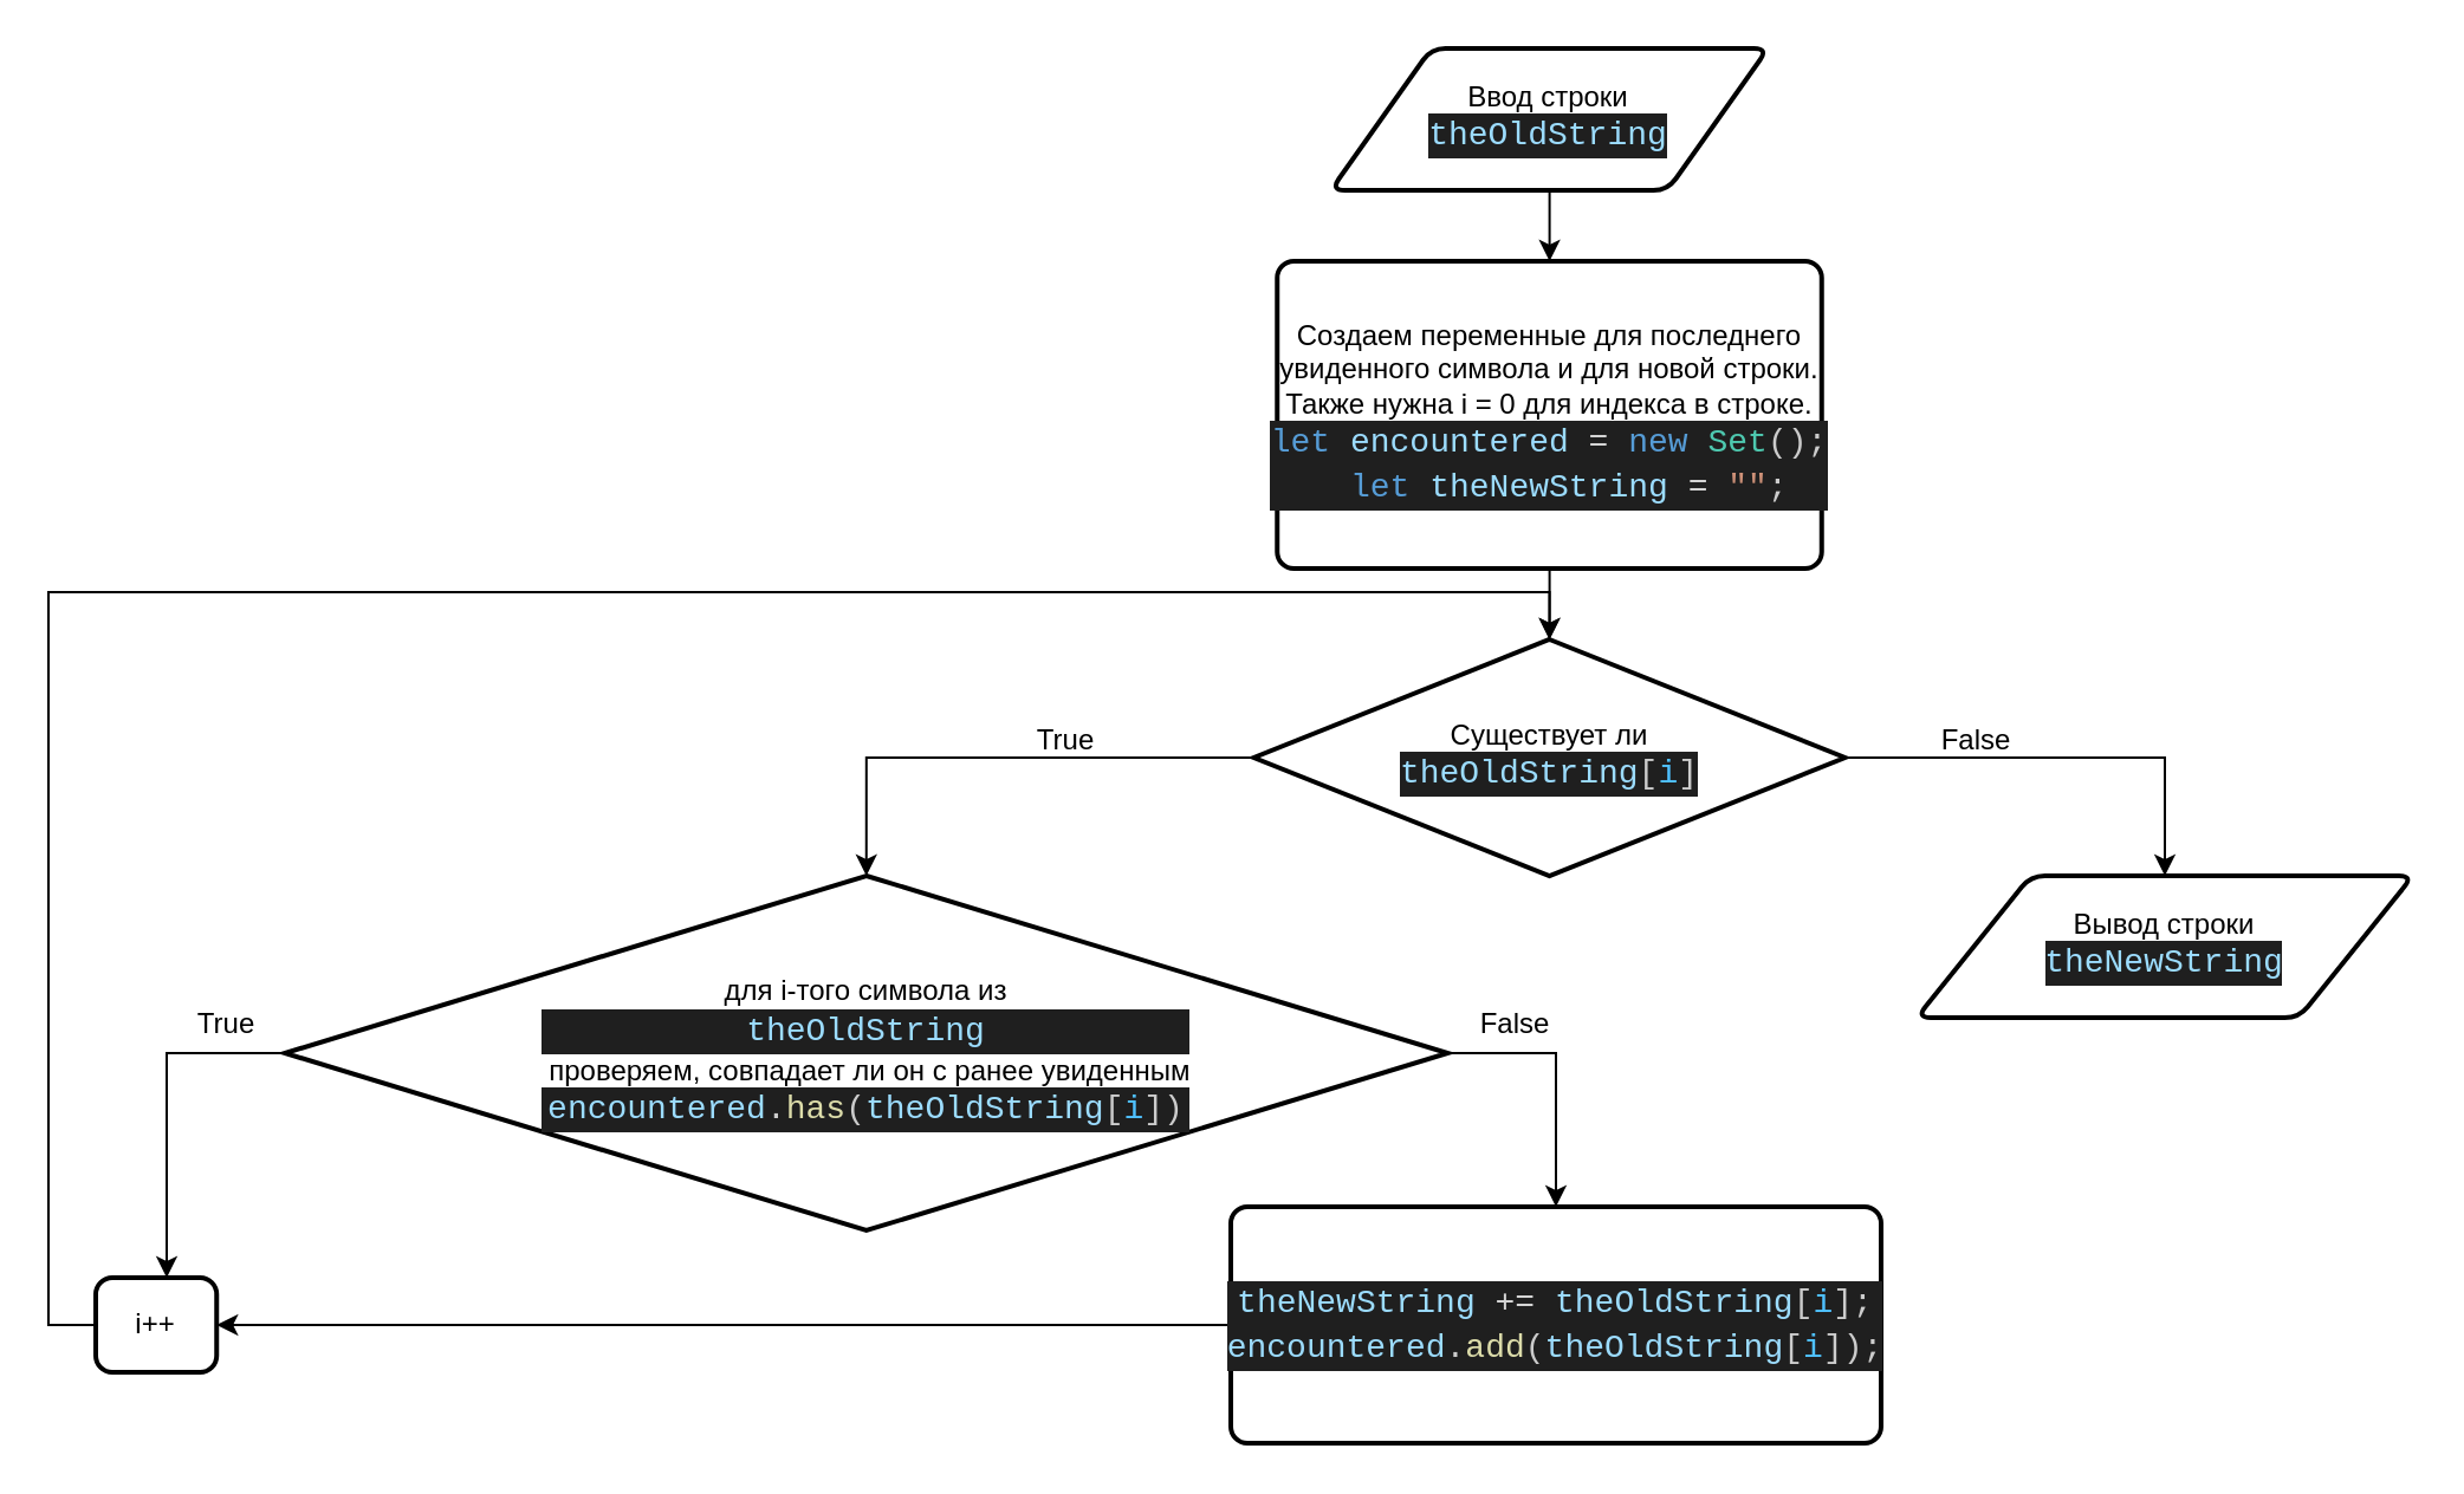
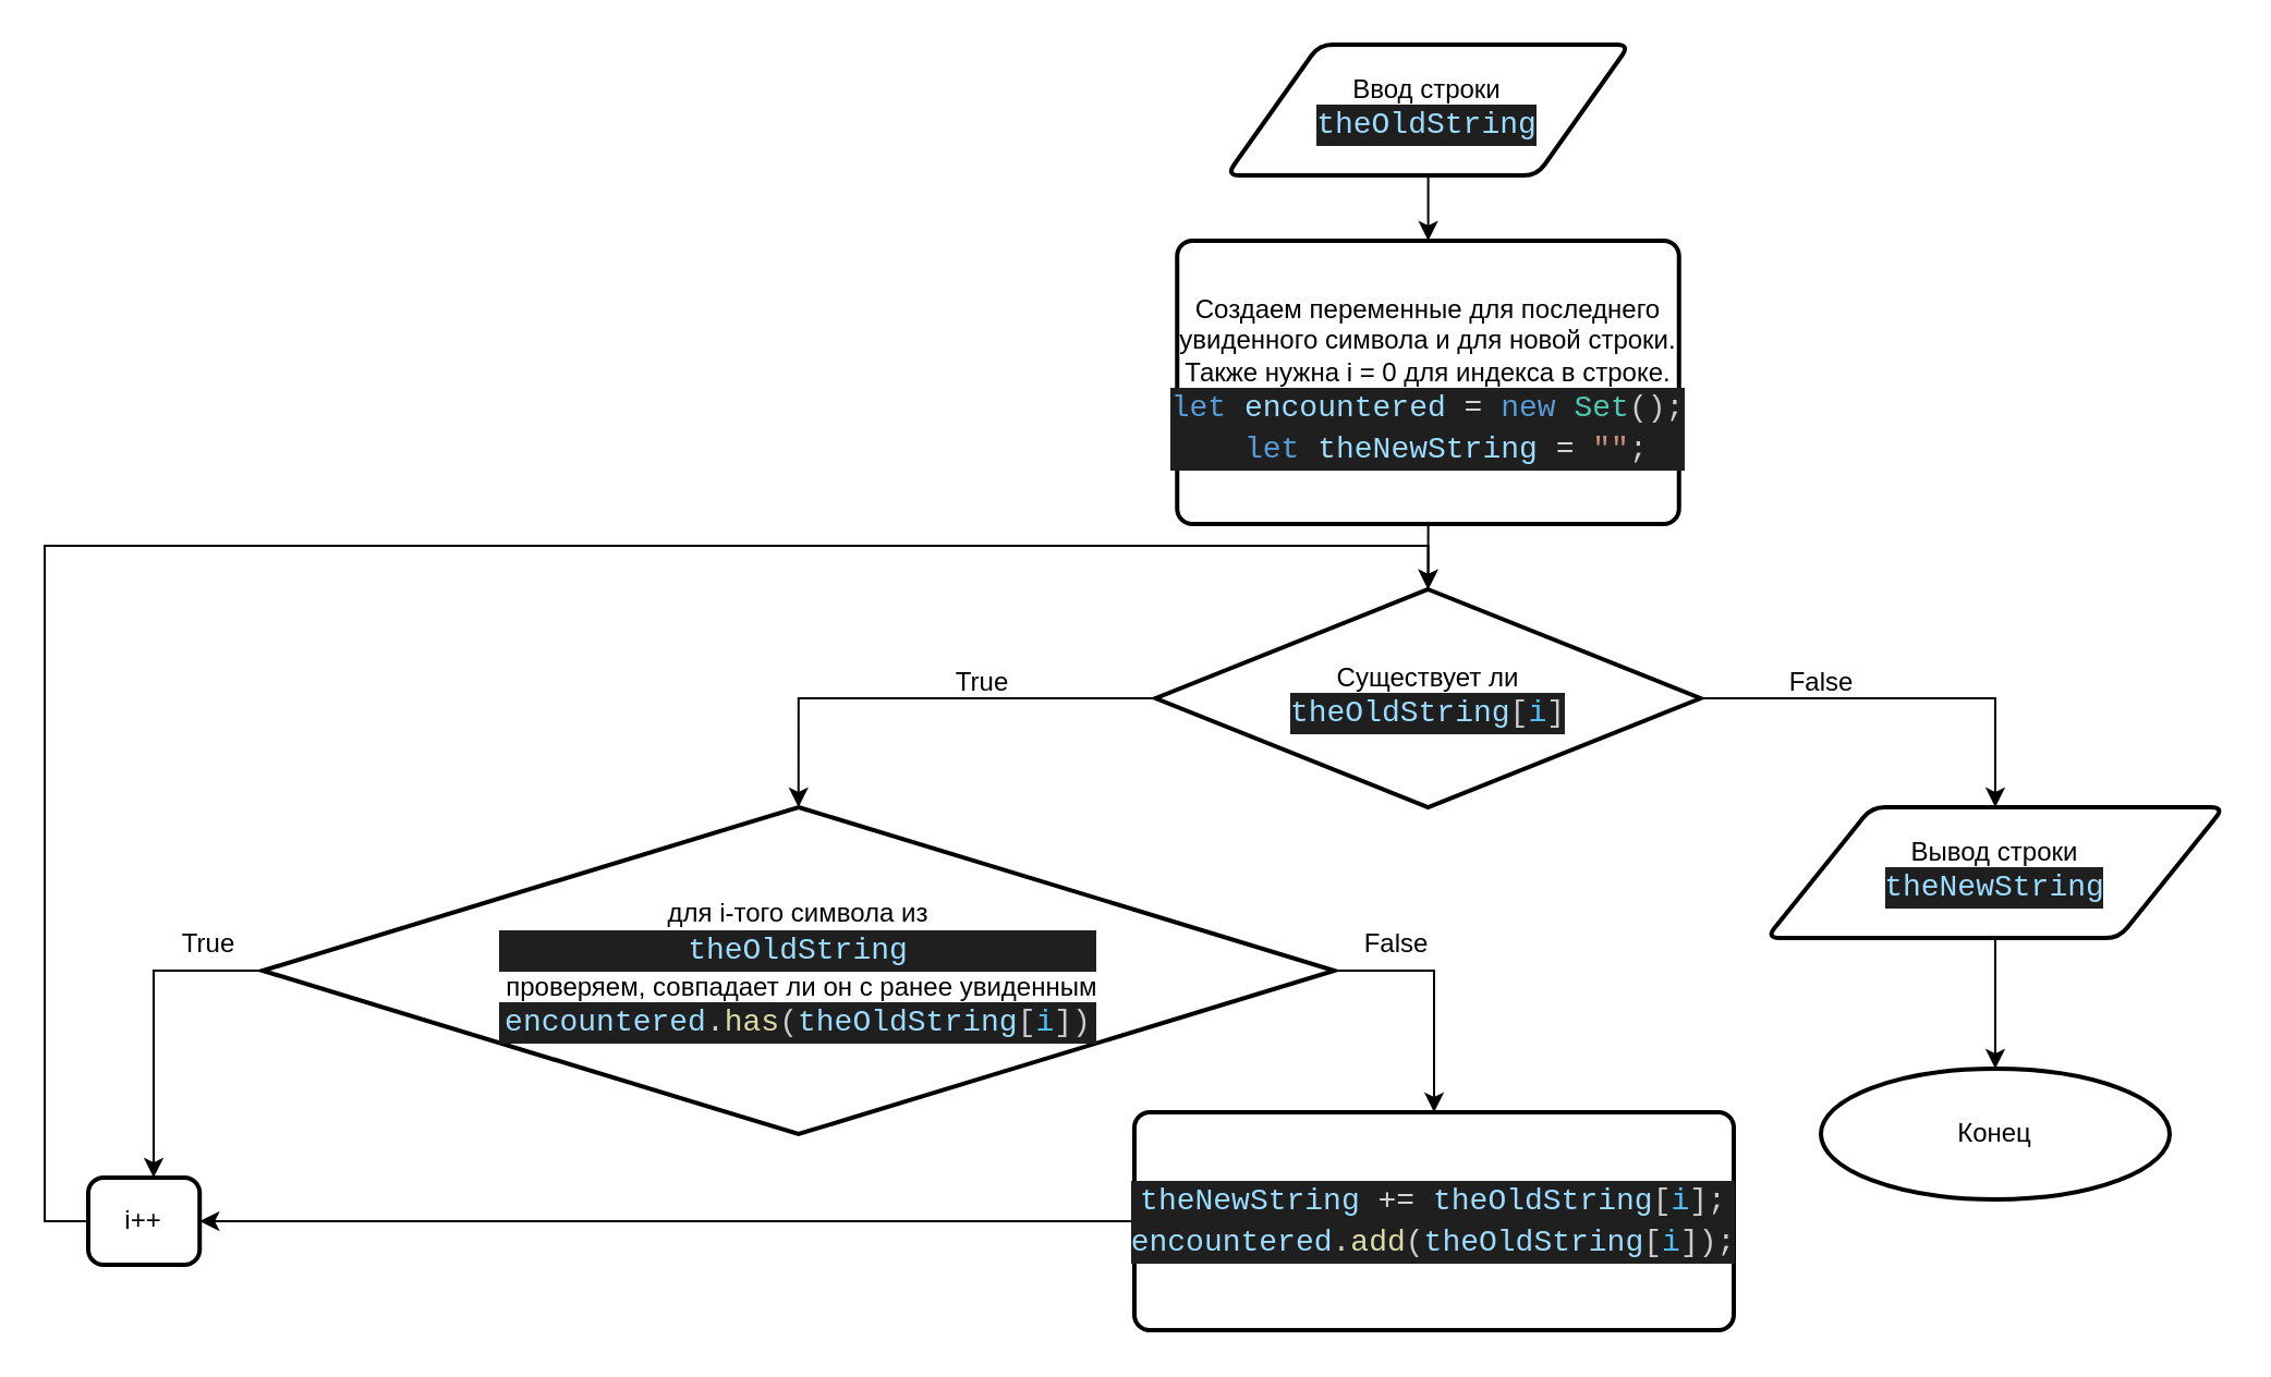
  <mxCell id="0" />
  <mxCell id="1" parent="0" />
  <mxCell id="2" value="" style="edgeStyle=orthogonalEdgeStyle;rounded=0;orthogonalLoop=1;jettySize=auto;html=1;" parent="1" source="3" target="5" edge="1"><mxGeometry relative="1" as="geometry" /></mxCell>
  <mxCell id="3" value="Ввод строки &lt;br&gt;&lt;div style=&quot;color: #cccccc;background-color: #1f1f1f;font-family: Consolas, 'Courier New', monospace;font-weight: normal;font-size: 14px;line-height: 19px;white-space: pre;&quot;&gt;&lt;div&gt;&lt;span style=&quot;color: #9cdcfe;&quot;&gt;theOldString&lt;/span&gt;&lt;/div&gt;&lt;/div&gt;" style="shape=parallelogram;html=1;strokeWidth=2;perimeter=parallelogramPerimeter;whiteSpace=wrap;rounded=1;arcSize=12;size=0.23;" parent="1" vertex="1"><mxGeometry x="562.25" y="20" width="185" height="60" as="geometry" /></mxCell>
  <mxCell id="4" value="" style="edgeStyle=orthogonalEdgeStyle;rounded=0;orthogonalLoop=1;jettySize=auto;html=1;" parent="1" source="5" target="12" edge="1"><mxGeometry relative="1" as="geometry" /></mxCell>
  <mxCell id="5" value="&lt;div&gt;Создаем переменные для последнего увиденного символа и для новой строки. Также нужна i = 0 для индекса в строке.&lt;/div&gt;&lt;div style=&quot;color: #cccccc;background-color: #1f1f1f;font-family: Consolas, 'Courier New', monospace;font-weight: normal;font-size: 14px;line-height: 19px;white-space: pre;&quot;&gt;&lt;div&gt;&lt;span style=&quot;color: #569cd6;&quot;&gt;let&lt;/span&gt;&lt;span style=&quot;color: #cccccc;&quot;&gt; &lt;/span&gt;&lt;span style=&quot;color: #9cdcfe;&quot;&gt;encountered&lt;/span&gt;&lt;span style=&quot;color: #cccccc;&quot;&gt; &lt;/span&gt;&lt;span style=&quot;color: #d4d4d4;&quot;&gt;=&lt;/span&gt;&lt;span style=&quot;color: #cccccc;&quot;&gt; &lt;/span&gt;&lt;span style=&quot;color: #569cd6;&quot;&gt;new&lt;/span&gt;&lt;span style=&quot;color: #cccccc;&quot;&gt; &lt;/span&gt;&lt;span style=&quot;color: #4ec9b0;&quot;&gt;Set&lt;/span&gt;&lt;span style=&quot;color: #cccccc;&quot;&gt;();&lt;/span&gt;&lt;/div&gt;&lt;div&gt;&lt;span style=&quot;color: #cccccc;&quot;&gt;&amp;nbsp; &lt;/span&gt;&lt;span style=&quot;color: #569cd6;&quot;&gt;let&lt;/span&gt;&lt;span style=&quot;color: #cccccc;&quot;&gt; &lt;/span&gt;&lt;span style=&quot;color: #9cdcfe;&quot;&gt;theNewString&lt;/span&gt;&lt;span style=&quot;color: #cccccc;&quot;&gt; &lt;/span&gt;&lt;span style=&quot;color: #d4d4d4;&quot;&gt;=&lt;/span&gt;&lt;span style=&quot;color: #cccccc;&quot;&gt; &lt;/span&gt;&lt;span style=&quot;color: #ce9178;&quot;&gt;&quot;&quot;&lt;/span&gt;&lt;span style=&quot;color: #cccccc;&quot;&gt;;&lt;/span&gt;&lt;/div&gt;&lt;/div&gt;" style="rounded=1;whiteSpace=wrap;html=1;absoluteArcSize=1;arcSize=14;strokeWidth=2;" parent="1" vertex="1"><mxGeometry x="539.63" y="110" width="230.25" height="130" as="geometry" /></mxCell>
  <mxCell id="6" value="" style="edgeStyle=orthogonalEdgeStyle;rounded=0;orthogonalLoop=1;jettySize=auto;html=1;" parent="1" source="8" target="15" edge="1"><mxGeometry relative="1" as="geometry"><Array as="points"><mxPoint x="70" y="445" /></Array></mxGeometry></mxCell>
  <mxCell id="7" style="edgeStyle=orthogonalEdgeStyle;rounded=0;orthogonalLoop=1;jettySize=auto;html=1;exitX=1;exitY=0.5;exitDx=0;exitDy=0;exitPerimeter=0;entryX=0.5;entryY=0;entryDx=0;entryDy=0;" parent="1" source="8" target="17" edge="1"><mxGeometry relative="1" as="geometry" /></mxCell>
  <mxCell id="8" value="для i-того символа из &lt;div style=&quot;color: rgb(204, 204, 204); background-color: rgb(31, 31, 31); font-family: Consolas, &amp;quot;Courier New&amp;quot;, monospace; font-weight: normal; font-size: 14px; line-height: 19px; white-space: pre;&quot;&gt;&lt;div&gt;&lt;span style=&quot;color: rgb(156, 220, 254);&quot;&gt;theOldString&lt;/span&gt;&lt;/div&gt;&lt;/div&gt;&amp;nbsp;проверяем, совпадает ли он с ранее увиденным &lt;br&gt;&lt;div style=&quot;color: rgb(204, 204, 204); background-color: rgb(31, 31, 31); font-family: Consolas, &amp;quot;Courier New&amp;quot;, monospace; font-weight: normal; font-size: 14px; line-height: 19px; white-space: pre;&quot;&gt;&lt;div&gt;&lt;div style=&quot;color: #cccccc;background-color: #1f1f1f;font-family: Consolas, 'Courier New', monospace;font-weight: normal;font-size: 14px;line-height: 19px;white-space: pre;&quot;&gt;&lt;div&gt;&lt;span style=&quot;color: #9cdcfe;&quot;&gt;encountered&lt;/span&gt;&lt;span style=&quot;color: #cccccc;&quot;&gt;.&lt;/span&gt;&lt;span style=&quot;color: #dcdcaa;&quot;&gt;has&lt;/span&gt;&lt;span style=&quot;color: #cccccc;&quot;&gt;(&lt;/span&gt;&lt;span style=&quot;color: #9cdcfe;&quot;&gt;theOldString&lt;/span&gt;&lt;span style=&quot;color: #cccccc;&quot;&gt;[&lt;/span&gt;&lt;span style=&quot;color: #4fc1ff;&quot;&gt;i&lt;/span&gt;&lt;span style=&quot;color: #cccccc;&quot;&gt;])&lt;/span&gt;&lt;/div&gt;&lt;/div&gt;&lt;/div&gt;&lt;/div&gt;" style="strokeWidth=2;html=1;shape=mxgraph.flowchart.decision;whiteSpace=wrap;" parent="1" vertex="1"><mxGeometry x="120" y="370" width="491.75" height="150" as="geometry" /></mxCell>
  <mxCell id="9" value="True" style="text;html=1;align=center;verticalAlign=middle;resizable=0;points=[];autosize=1;strokeColor=none;fillColor=none;" parent="1" vertex="1"><mxGeometry x="70" y="418" width="50" height="30" as="geometry" /></mxCell>
  <mxCell id="10" style="edgeStyle=orthogonalEdgeStyle;rounded=0;orthogonalLoop=1;jettySize=auto;html=1;entryX=0.5;entryY=0;entryDx=0;entryDy=0;entryPerimeter=0;" parent="1" source="15" target="12" edge="1"><mxGeometry relative="1" as="geometry"><mxPoint x="310.19" y="909.948" as="sourcePoint" /><mxPoint x="650" y="280" as="targetPoint" /><Array as="points"><mxPoint x="20" y="560" /><mxPoint x="20" y="250" /><mxPoint x="655" y="250" /></Array></mxGeometry></mxCell>
  <mxCell id="11" style="edgeStyle=orthogonalEdgeStyle;rounded=0;orthogonalLoop=1;jettySize=auto;html=1;entryX=0.5;entryY=0;entryDx=0;entryDy=0;" parent="1" source="12" target="20" edge="1"><mxGeometry relative="1" as="geometry" /></mxCell>
  <mxCell id="12" value="Существует ли &lt;br&gt;&lt;div style=&quot;color: #cccccc;background-color: #1f1f1f;font-family: Consolas, 'Courier New', monospace;font-weight: normal;font-size: 14px;line-height: 19px;white-space: pre;&quot;&gt;&lt;div&gt;&lt;span style=&quot;color: #9cdcfe;&quot;&gt;theOldString&lt;/span&gt;&lt;span style=&quot;color: #cccccc;&quot;&gt;[&lt;/span&gt;&lt;span style=&quot;color: #4fc1ff;&quot;&gt;i&lt;/span&gt;&lt;span style=&quot;color: #cccccc;&quot;&gt;]&lt;/span&gt;&lt;/div&gt;&lt;/div&gt;" style="strokeWidth=2;html=1;shape=mxgraph.flowchart.decision;whiteSpace=wrap;" parent="1" vertex="1"><mxGeometry x="529.75" y="270" width="250" height="100" as="geometry" /></mxCell>
  <mxCell id="13" style="edgeStyle=orthogonalEdgeStyle;rounded=0;orthogonalLoop=1;jettySize=auto;html=1;exitX=0;exitY=0.5;exitDx=0;exitDy=0;exitPerimeter=0;entryX=0.5;entryY=0;entryDx=0;entryDy=0;entryPerimeter=0;" parent="1" source="12" target="8" edge="1"><mxGeometry relative="1" as="geometry" /></mxCell>
  <mxCell id="14" value="True" style="text;html=1;align=center;verticalAlign=middle;resizable=0;points=[];autosize=1;strokeColor=none;fillColor=none;" parent="1" vertex="1"><mxGeometry x="425" y="298" width="50" height="30" as="geometry" /></mxCell>
  <mxCell id="15" value="i++" style="rounded=1;whiteSpace=wrap;html=1;absoluteArcSize=1;arcSize=14;strokeWidth=2;" parent="1" vertex="1"><mxGeometry x="40" y="540" width="51.12" height="40" as="geometry" /></mxCell>
  <mxCell id="16" style="edgeStyle=orthogonalEdgeStyle;rounded=0;orthogonalLoop=1;jettySize=auto;html=1;entryX=1;entryY=0.5;entryDx=0;entryDy=0;" parent="1" source="17" target="15" edge="1"><mxGeometry relative="1" as="geometry" /></mxCell>
  <mxCell id="17" value="&lt;div style=&quot;color: #cccccc;background-color: #1f1f1f;font-family: Consolas, 'Courier New', monospace;font-weight: normal;font-size: 14px;line-height: 19px;white-space: pre;&quot;&gt;&lt;div&gt;&lt;span style=&quot;color: #9cdcfe;&quot;&gt;theNewString&lt;/span&gt;&lt;span style=&quot;color: #cccccc;&quot;&gt; &lt;/span&gt;&lt;span style=&quot;color: #d4d4d4;&quot;&gt;+=&lt;/span&gt;&lt;span style=&quot;color: #cccccc;&quot;&gt; &lt;/span&gt;&lt;span style=&quot;color: #9cdcfe;&quot;&gt;theOldString&lt;/span&gt;&lt;span style=&quot;color: #cccccc;&quot;&gt;[&lt;/span&gt;&lt;span style=&quot;color: #4fc1ff;&quot;&gt;i&lt;/span&gt;&lt;span style=&quot;color: #cccccc;&quot;&gt;];&lt;/span&gt;&lt;/div&gt;&lt;div&gt;&lt;span style=&quot;color: #9cdcfe;&quot;&gt;encountered&lt;/span&gt;&lt;span style=&quot;color: #cccccc;&quot;&gt;.&lt;/span&gt;&lt;span style=&quot;color: #dcdcaa;&quot;&gt;add&lt;/span&gt;&lt;span style=&quot;color: #cccccc;&quot;&gt;(&lt;/span&gt;&lt;span style=&quot;color: #9cdcfe;&quot;&gt;theOldString&lt;/span&gt;&lt;span style=&quot;color: #cccccc;&quot;&gt;[&lt;/span&gt;&lt;span style=&quot;color: #4fc1ff;&quot;&gt;i&lt;/span&gt;&lt;span style=&quot;color: #cccccc;&quot;&gt;]);&lt;/span&gt;&lt;/div&gt;&lt;/div&gt;" style="rounded=1;whiteSpace=wrap;html=1;absoluteArcSize=1;arcSize=14;strokeWidth=2;" parent="1" vertex="1"><mxGeometry x="520" y="510" width="275" height="100" as="geometry" /></mxCell>
  <mxCell id="18" value="&lt;div&gt;False&lt;/div&gt;" style="text;html=1;align=center;verticalAlign=middle;resizable=0;points=[];autosize=1;strokeColor=none;fillColor=none;" parent="1" vertex="1"><mxGeometry x="615" y="418" width="50" height="30" as="geometry" /></mxCell>
+ <mxCell id="19" value="" style="edgeStyle=orthogonalEdgeStyle;rounded=0;orthogonalLoop=1;jettySize=auto;html=1;" parent="1" source="20" target="21" edge="1"><mxGeometry relative="1" as="geometry" /></mxCell>
  <mxCell id="20" value="Вывод строки &lt;br&gt;&lt;div style=&quot;color: #cccccc;background-color: #1f1f1f;font-family: Consolas, 'Courier New', monospace;font-weight: normal;font-size: 14px;line-height: 19px;white-space: pre;&quot;&gt;&lt;div&gt;&lt;span style=&quot;color: #9cdcfe;&quot;&gt;theNewString&lt;/span&gt;&lt;/div&gt;&lt;/div&gt;" style="shape=parallelogram;html=1;strokeWidth=2;perimeter=parallelogramPerimeter;whiteSpace=wrap;rounded=1;arcSize=12;size=0.23;" parent="1" vertex="1"><mxGeometry x="810" y="370" width="210" height="60" as="geometry" /></mxCell>
+ <mxCell id="21" value="Конец" style="strokeWidth=2;html=1;shape=mxgraph.flowchart.start_1;whiteSpace=wrap;" parent="1" vertex="1"><mxGeometry x="835" y="490" width="160" height="60" as="geometry" /></mxCell>
  <mxCell id="22" value="False" style="text;html=1;align=center;verticalAlign=middle;resizable=0;points=[];autosize=1;strokeColor=none;fillColor=none;" parent="1" vertex="1"><mxGeometry x="810" y="298" width="50" height="30" as="geometry" /></mxCell>
